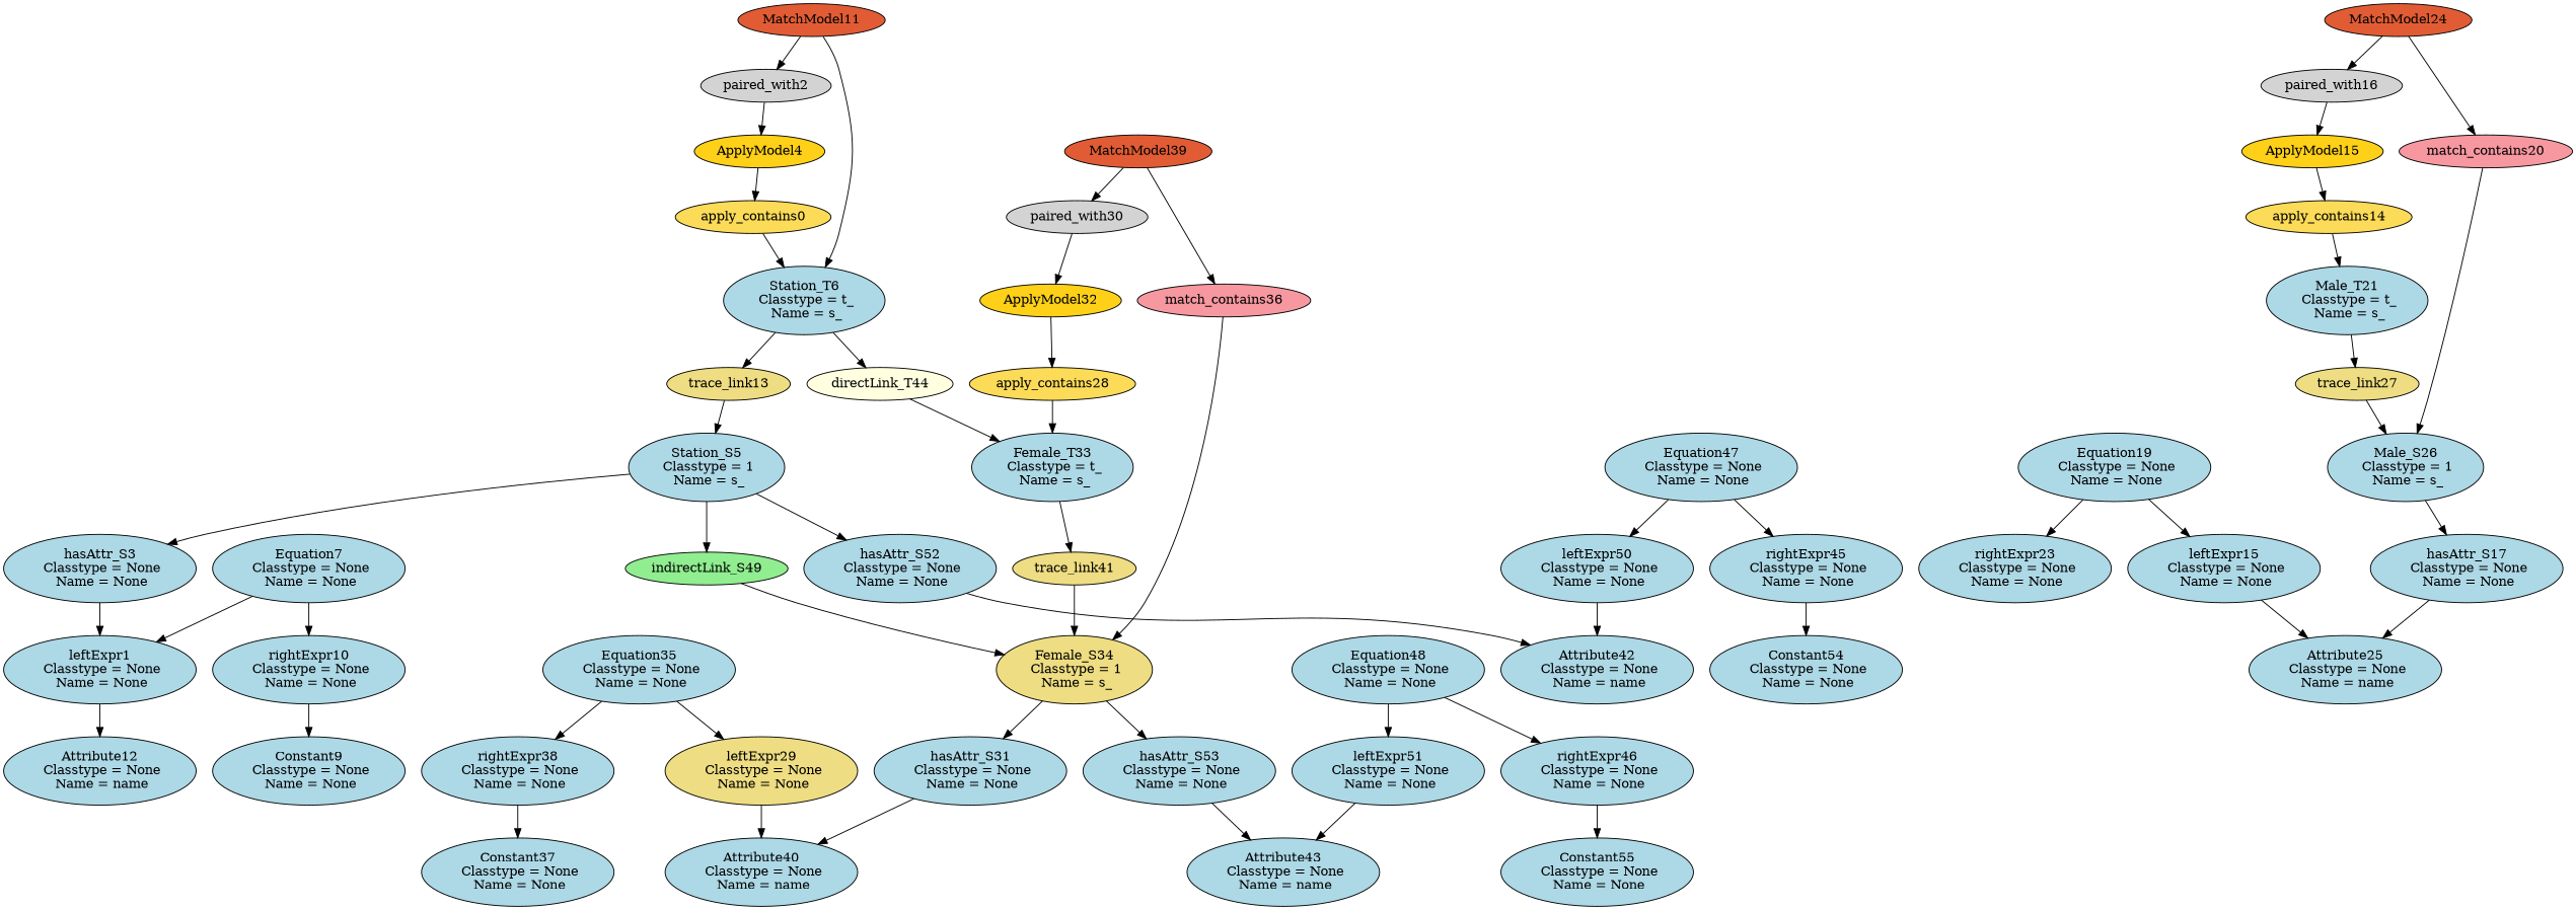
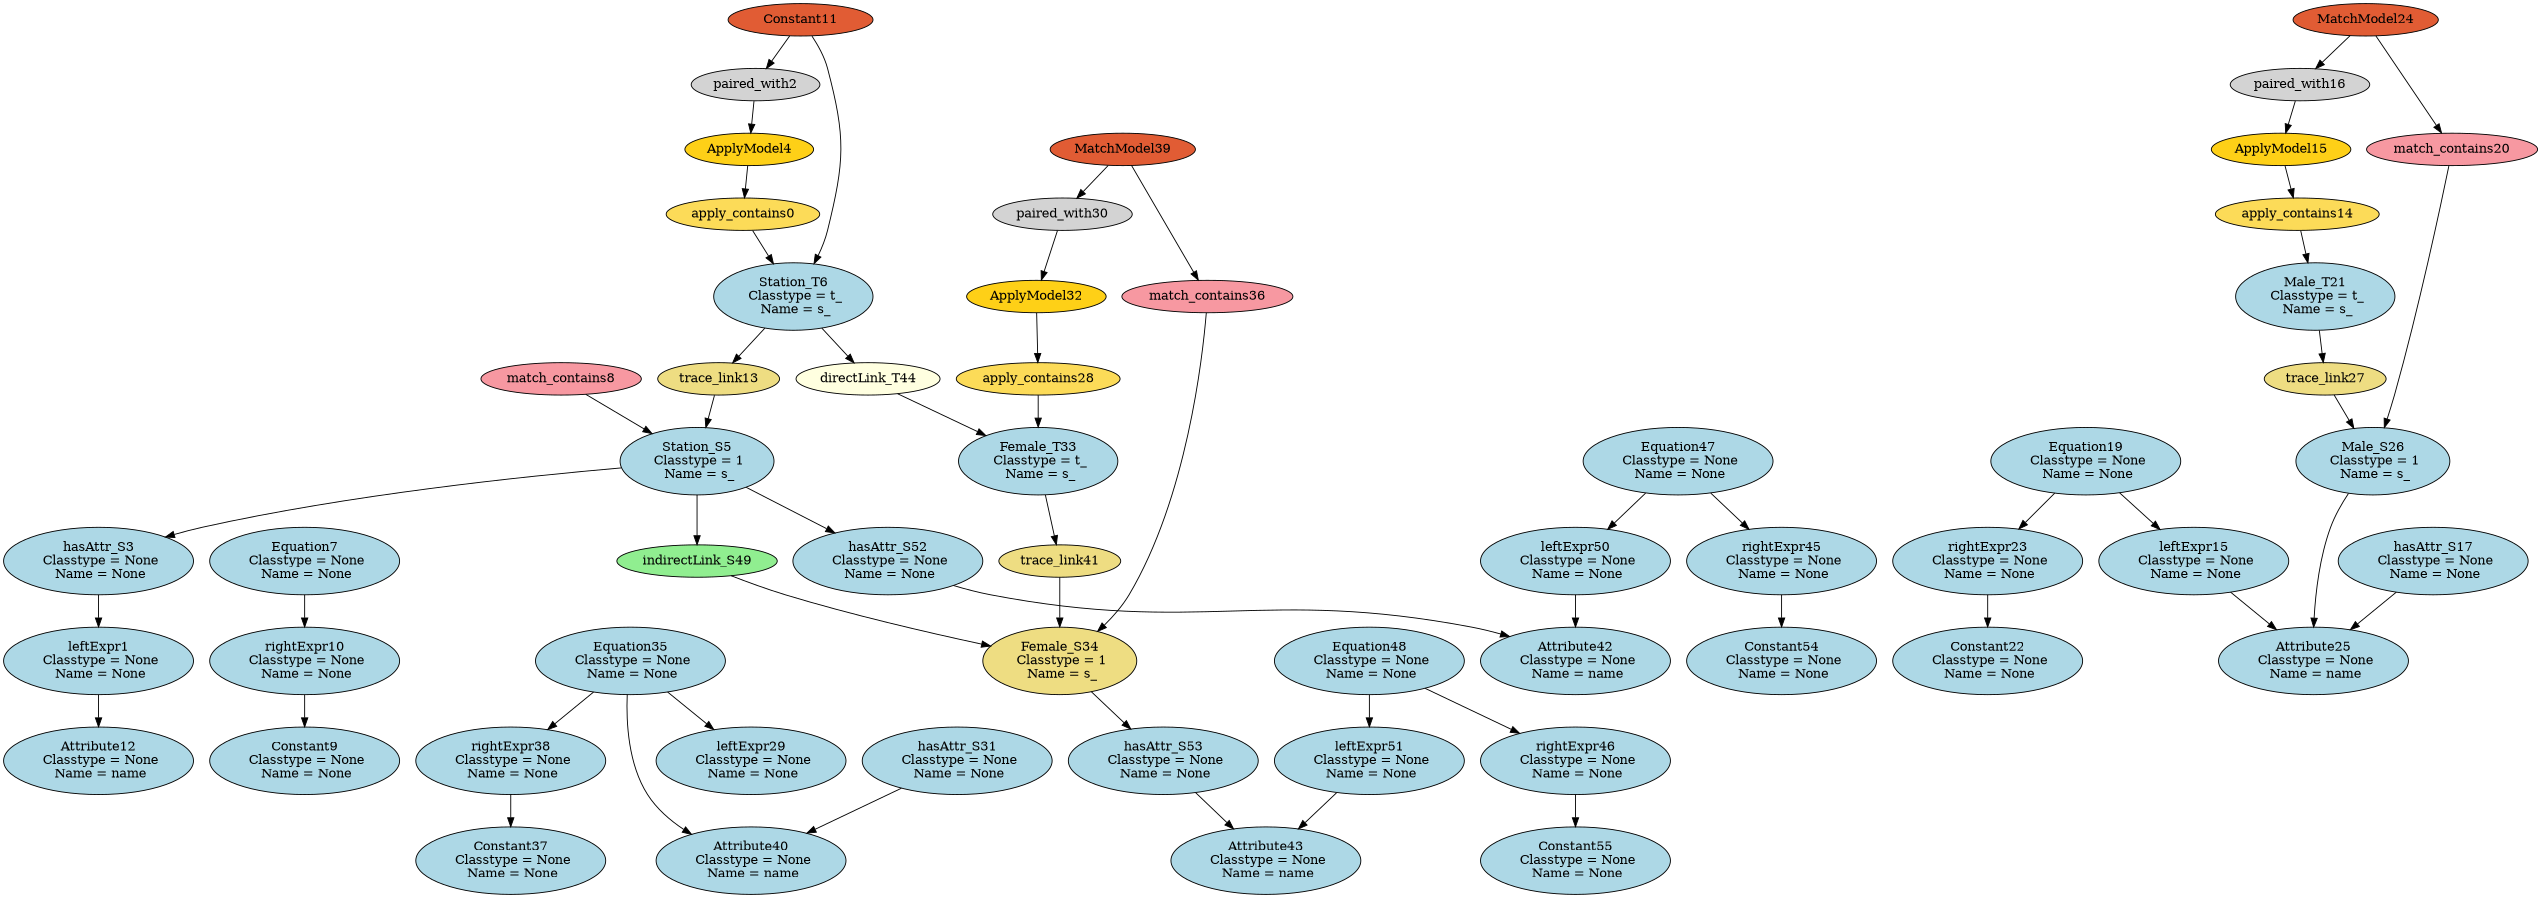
  digraph {
    node [fillcolor=lightblue style=filled]
    apply_contains0 [fillcolor="#FCDB58"]
    "Station_T6\n Classtype = t_\n Name = s_"
    trace_link13 [fillcolor=lightgoldenrod]
    "directLink_T44\n" [fillcolor=lightyellow]
    "leftExpr1\n Classtype = None\n Name = None"
    "Attribute12\n Classtype = None\n Name = name"
    paired_with2 [fillcolor=lightgray]
    ApplyModel4 [fillcolor="#FED017"]
    "hasAttr_S3\n Classtype = None\n Name = None"
    "Station_S5\n Classtype = 1\n Name = s_"
    indirectLink_S49 [fillcolor=lightgreen]
    "hasAttr_S52\n Classtype = None\n Name = None"
    "Female_S34\n Classtype = 1\n Name = s_" [fillcolor=lightgoldenrod]
    "Attribute42\n Classtype = None\n Name = name"
    "Female_T33\n Classtype = t_\n Name = s_"
    "Equation7\n Classtype = None\n Name = None"
    "rightExpr10\n Classtype = None\n Name = None"
    "Constant9\n Classtype = None\n Name = None"
-   MatchModel11 [fillcolor="#E15C34"]
+   match_contains8 [fillcolor="#F798A1"]
+   MatchModel11 [fillcolor="#E15C34" label=Constant11]
    apply_contains14 [fillcolor="#FCDB58"]
    "Male_T21\n Classtype = t_\n Name = s_"
    trace_link27 [fillcolor=lightgoldenrod]
    "leftExpr15\n Classtype = None\n Name = None"
    "Attribute25\n Classtype = None\n Name = name"
    paired_with16 [fillcolor=lightgray]
    n27 [fillcolor="#FED017" label=ApplyModel15]
    "hasAttr_S17\n Classtype = None\n Name = None"
    "Equation19\n Classtype = None\n Name = None"
    "rightExpr23\n Classtype = None\n Name = None"
+   "Constant22\n Classtype = None\n Name = None"
    match_contains20 [fillcolor="#F798A1"]
    "Male_S26\n Classtype = 1\n Name = s_"
    MatchModel24 [fillcolor="#E15C34"]
    apply_contains28 [fillcolor="#FCDB58"]
    trace_link41 [fillcolor=lightgoldenrod]
-   "leftExpr29\n Classtype = None\n Name = None" [fillcolor=lightgoldenrod]
+   "leftExpr29\n Classtype = None\n Name = None"
    "Attribute40\n Classtype = None\n Name = name"
    paired_with30 [fillcolor=lightgray]
    ApplyModel32 [fillcolor="#FED017"]
    "hasAttr_S31\n Classtype = None\n Name = None"
    "hasAttr_S53\n Classtype = None\n Name = None"
    "Attribute43\n Classtype = None\n Name = name"
    "Equation35\n Classtype = None\n Name = None"
    "rightExpr38\n Classtype = None\n Name = None"
    "Constant37\n Classtype = None\n Name = None"
    match_contains36 [fillcolor="#F798A1"]
    MatchModel39 [fillcolor="#E15C34"]
    "rightExpr45\n Classtype = None\n Name = None"
    "Constant54\n Classtype = None\n Name = None"
    "rightExpr46\n Classtype = None\n Name = None"
    "Constant55\n Classtype = None\n Name = None"
    "Equation47\n Classtype = None\n Name = None"
    "leftExpr50\n Classtype = None\n Name = None"
    "Equation48\n Classtype = None\n Name = None"
    "leftExpr51\n Classtype = None\n Name = None"
    apply_contains0 -> "Station_T6\n Classtype = t_\n Name = s_"
    "Station_T6\n Classtype = t_\n Name = s_" -> trace_link13
    "Station_T6\n Classtype = t_\n Name = s_" -> "directLink_T44\n"
    trace_link13 -> "Station_S5\n Classtype = 1\n Name = s_"
    "directLink_T44\n" -> "Female_T33\n Classtype = t_\n Name = s_"
    "leftExpr1\n Classtype = None\n Name = None" -> "Attribute12\n Classtype = None\n Name = name"
    paired_with2 -> ApplyModel4
    ApplyModel4 -> apply_contains0
    "hasAttr_S3\n Classtype = None\n Name = None" -> "leftExpr1\n Classtype = None\n Name = None"
    "Station_S5\n Classtype = 1\n Name = s_" -> "hasAttr_S3\n Classtype = None\n Name = None"
    "Station_S5\n Classtype = 1\n Name = s_" -> indirectLink_S49
    "Station_S5\n Classtype = 1\n Name = s_" -> "hasAttr_S52\n Classtype = None\n Name = None"
    indirectLink_S49 -> "Female_S34\n Classtype = 1\n Name = s_"
    "hasAttr_S52\n Classtype = None\n Name = None" -> "Attribute42\n Classtype = None\n Name = name"
-   "Female_S34\n Classtype = 1\n Name = s_" -> "hasAttr_S31\n Classtype = None\n Name = None"
    "Female_S34\n Classtype = 1\n Name = s_" -> "hasAttr_S53\n Classtype = None\n Name = None"
    "Female_T33\n Classtype = t_\n Name = s_" -> trace_link41
-   "Equation7\n Classtype = None\n Name = None" -> "leftExpr1\n Classtype = None\n Name = None"
    "Equation7\n Classtype = None\n Name = None" -> "rightExpr10\n Classtype = None\n Name = None"
    "rightExpr10\n Classtype = None\n Name = None" -> "Constant9\n Classtype = None\n Name = None"
+   match_contains8 -> "Station_S5\n Classtype = 1\n Name = s_"
    MatchModel11 -> "Station_T6\n Classtype = t_\n Name = s_"
    MatchModel11 -> paired_with2
    apply_contains14 -> "Male_T21\n Classtype = t_\n Name = s_"
    "Male_T21\n Classtype = t_\n Name = s_" -> trace_link27
    trace_link27 -> "Male_S26\n Classtype = 1\n Name = s_"
    "leftExpr15\n Classtype = None\n Name = None" -> "Attribute25\n Classtype = None\n Name = name"
    paired_with16 -> n27
    n27 -> apply_contains14
    "hasAttr_S17\n Classtype = None\n Name = None" -> "Attribute25\n Classtype = None\n Name = name"
    "Equation19\n Classtype = None\n Name = None" -> "leftExpr15\n Classtype = None\n Name = None"
    "Equation19\n Classtype = None\n Name = None" -> "rightExpr23\n Classtype = None\n Name = None"
+   "rightExpr23\n Classtype = None\n Name = None" -> "Constant22\n Classtype = None\n Name = None"
    match_contains20 -> "Male_S26\n Classtype = 1\n Name = s_"
-   "Male_S26\n Classtype = 1\n Name = s_" -> "hasAttr_S17\n Classtype = None\n Name = None"
+   "Male_S26\n Classtype = 1\n Name = s_" -> "Attribute25\n Classtype = None\n Name = name"
    MatchModel24 -> paired_with16
    MatchModel24 -> match_contains20
    apply_contains28 -> "Female_T33\n Classtype = t_\n Name = s_"
    trace_link41 -> "Female_S34\n Classtype = 1\n Name = s_"
-   "leftExpr29\n Classtype = None\n Name = None" -> "Attribute40\n Classtype = None\n Name = name"
+   "Equation35\n Classtype = None\n Name = None" -> "Attribute40\n Classtype = None\n Name = name"
    paired_with30 -> ApplyModel32
    ApplyModel32 -> apply_contains28
    "hasAttr_S31\n Classtype = None\n Name = None" -> "Attribute40\n Classtype = None\n Name = name"
    "hasAttr_S53\n Classtype = None\n Name = None" -> "Attribute43\n Classtype = None\n Name = name"
    "Equation35\n Classtype = None\n Name = None" -> "leftExpr29\n Classtype = None\n Name = None"
    "Equation35\n Classtype = None\n Name = None" -> "rightExpr38\n Classtype = None\n Name = None"
    "rightExpr38\n Classtype = None\n Name = None" -> "Constant37\n Classtype = None\n Name = None"
    match_contains36 -> "Female_S34\n Classtype = 1\n Name = s_"
    MatchModel39 -> paired_with30
    MatchModel39 -> match_contains36
    "rightExpr45\n Classtype = None\n Name = None" -> "Constant54\n Classtype = None\n Name = None"
    "rightExpr46\n Classtype = None\n Name = None" -> "Constant55\n Classtype = None\n Name = None"
    "Equation47\n Classtype = None\n Name = None" -> "rightExpr45\n Classtype = None\n Name = None"
    "Equation47\n Classtype = None\n Name = None" -> "leftExpr50\n Classtype = None\n Name = None"
    "leftExpr50\n Classtype = None\n Name = None" -> "Attribute42\n Classtype = None\n Name = name"
    "Equation48\n Classtype = None\n Name = None" -> "rightExpr46\n Classtype = None\n Name = None"
    "Equation48\n Classtype = None\n Name = None" -> "leftExpr51\n Classtype = None\n Name = None"
    "leftExpr51\n Classtype = None\n Name = None" -> "Attribute43\n Classtype = None\n Name = name"
  }
